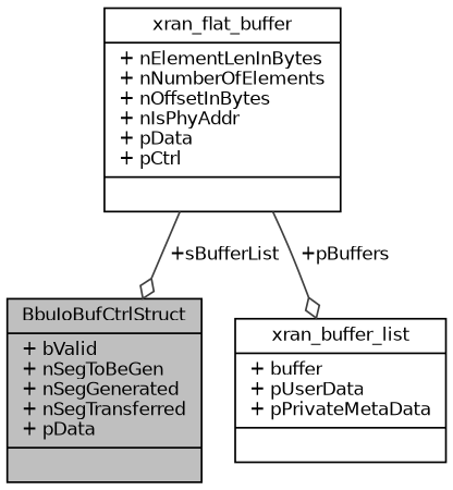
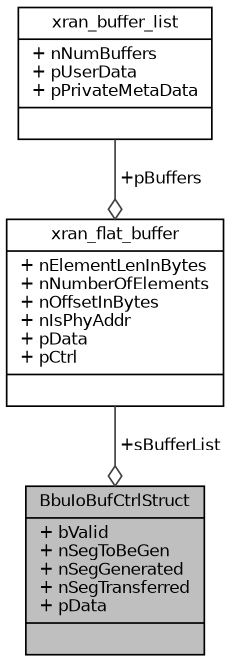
  digraph {
    node [color=black fillcolor=white fontname=Helvetica fontsize=10 shape=record style=filled]
    edge [arrowhead=odiamond color=grey25 fontname=Helvetica fontsize=10 labelfontname=Helvetica labelfontsize=10 style=solid]
    n1 [fillcolor=grey75 fontcolor=black height=0.2 label="{BbuIoBufCtrlStruct\n|+ bValid\l+ nSegToBeGen\l+ nSegGenerated\l+ nSegTransferred\l+ pData\l|}" width=0.4]
-   n2 [height=0.2 label="{xran_buffer_list\n|+ buffer\l+ pUserData\l+ pPrivateMetaData\l|}" width=0.4]
+   n2 [height=0.2 label="{xran_buffer_list\n|+ nNumBuffers\l+ pUserData\l+ pPrivateMetaData\l|}" width=0.4]
    n3 [height=0.2 label="{xran_flat_buffer\n|+ nElementLenInBytes\l+ nNumberOfElements\l+ nOffsetInBytes\l+ nIsPhyAddr\l+ pData\l+ pCtrl\l|}" width=0.4]
    n3 -> n1 [label=" +sBufferList"]
-   n3 -> n2 [label=" +pBuffers"]
+   n2 -> n3 [label=" +pBuffers"]
  }
